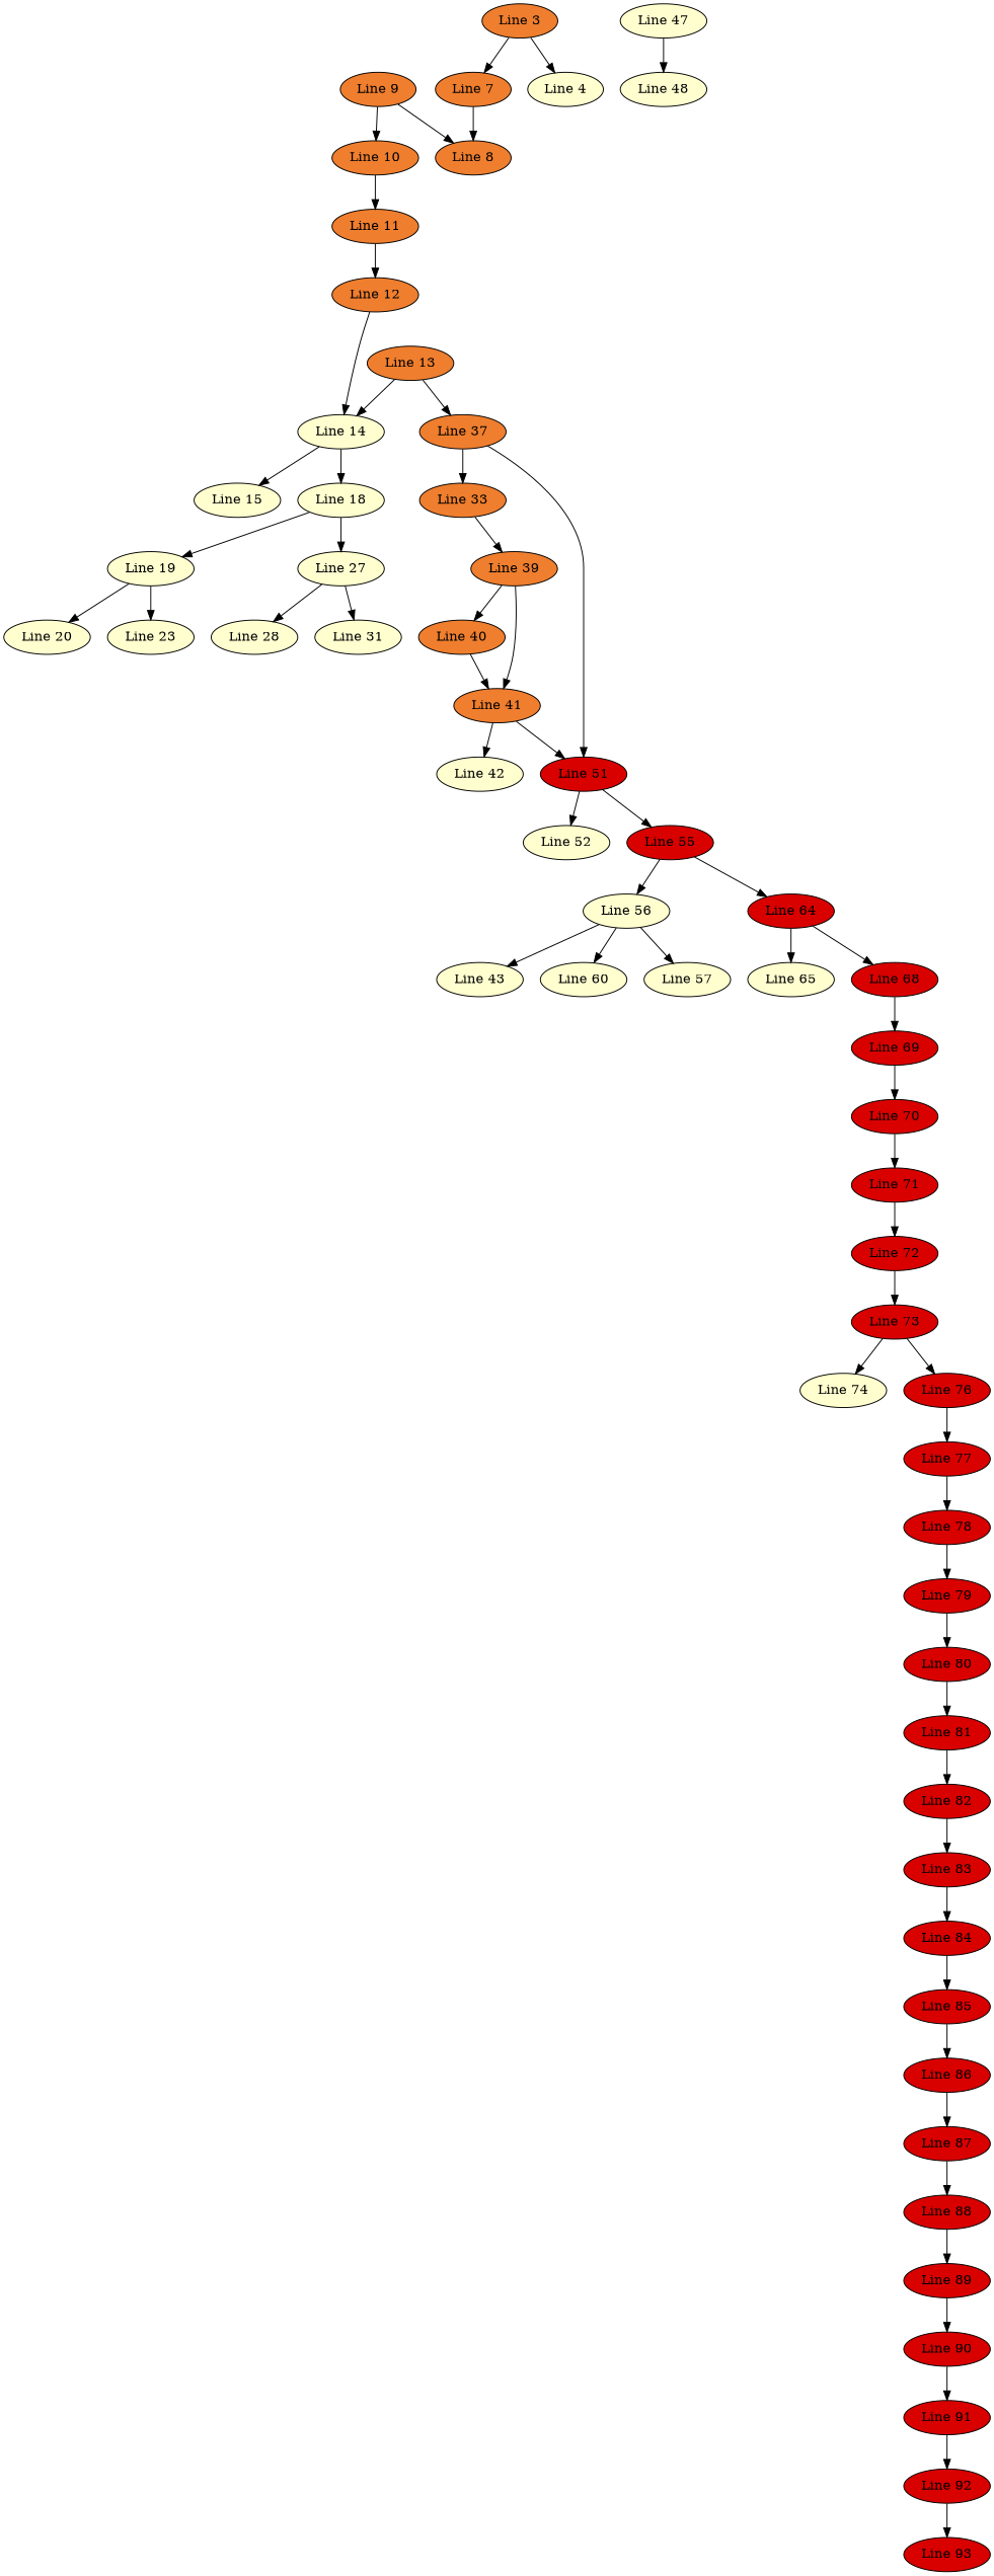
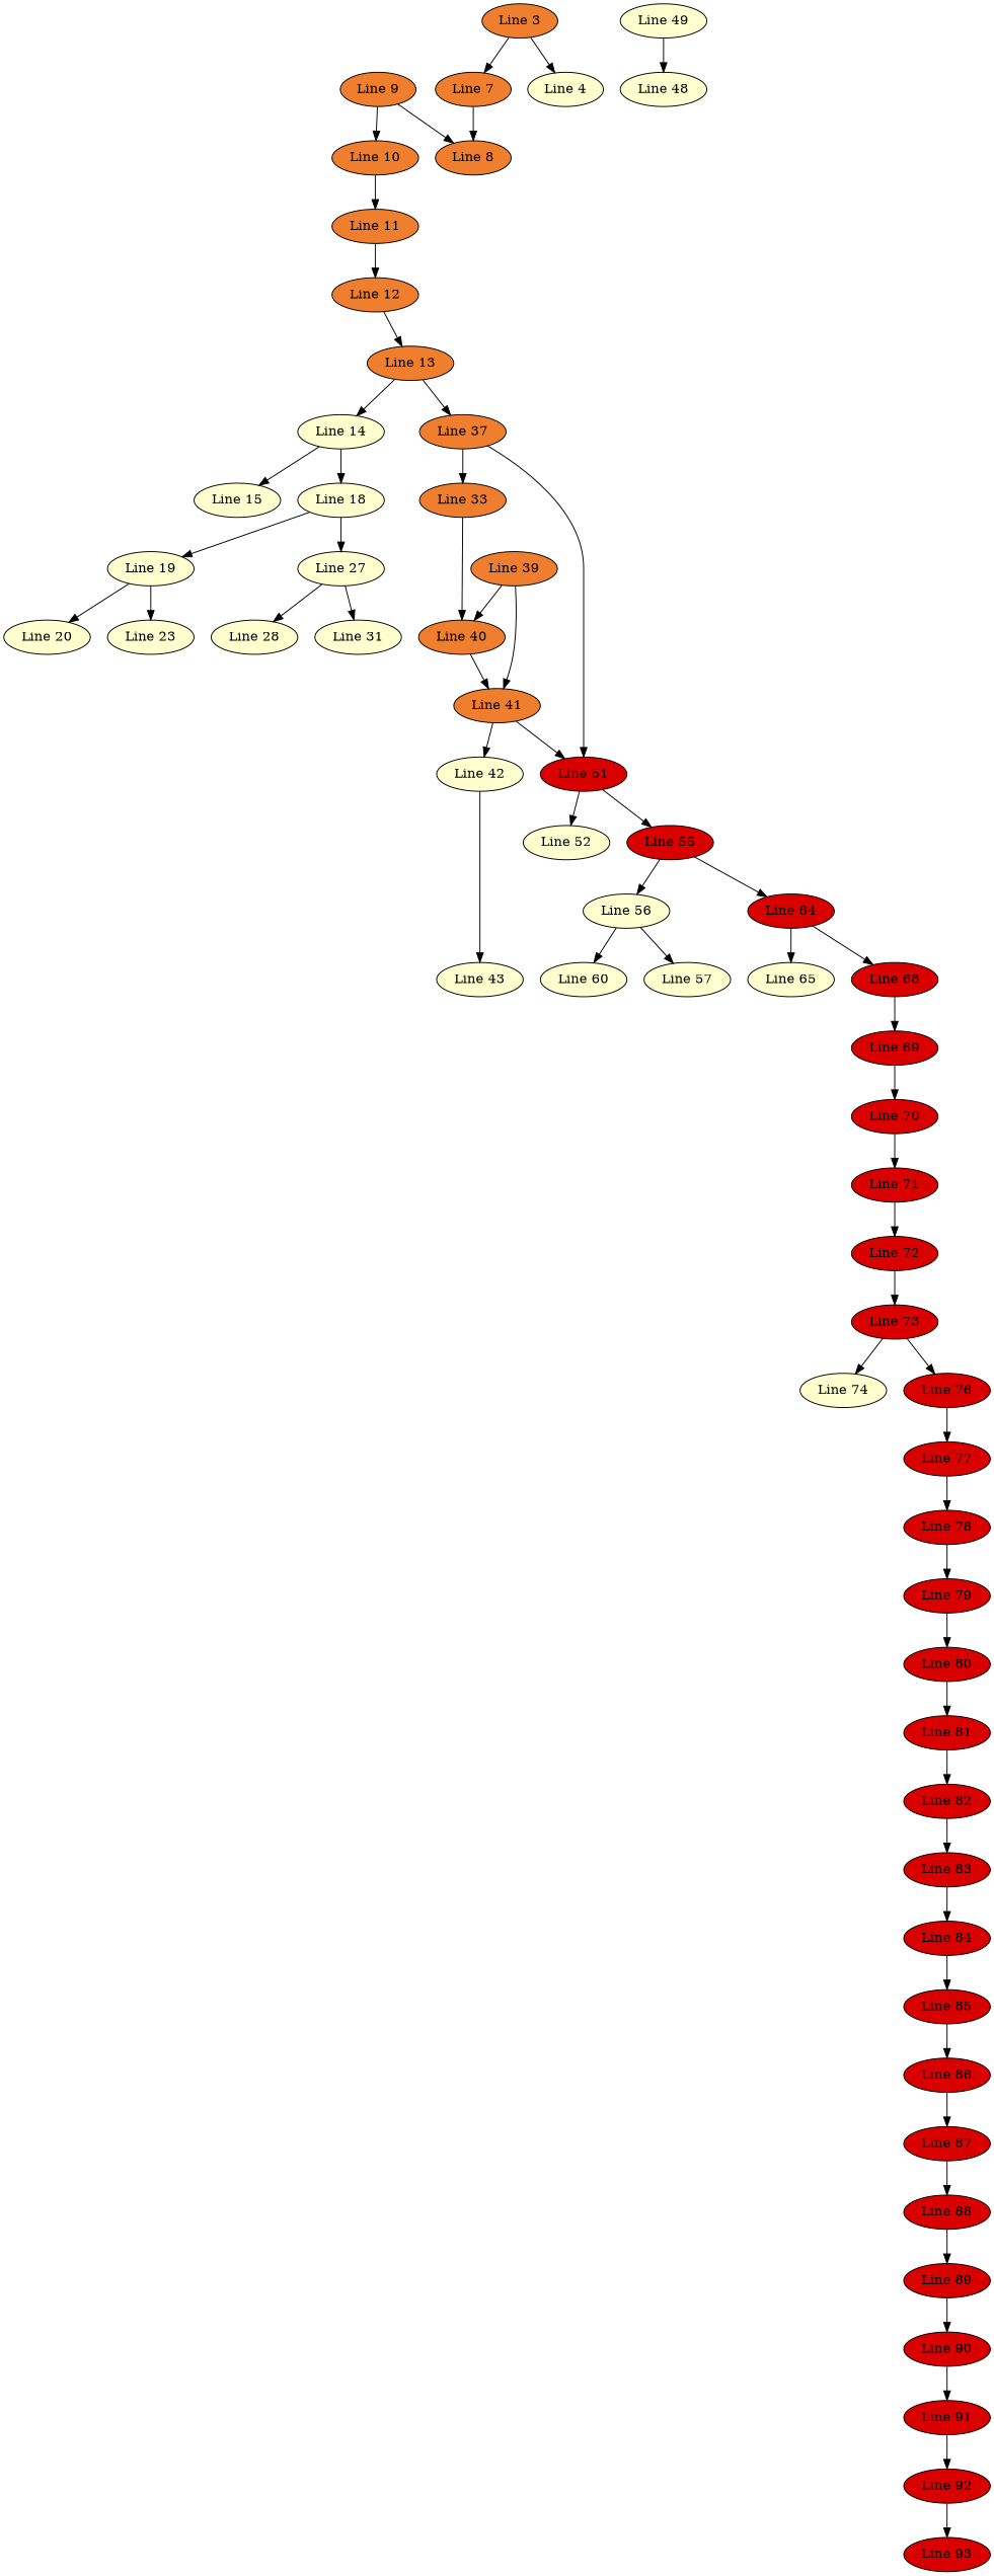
  strict digraph {
    node [fillcolor="#d90000" shape=ellipse style=filled]
    n1 [fillcolor="#ef7e2e" label="Line 10"]
    n2 [fillcolor="#ef7e2e" label="Line 11"]
    n3 [fillcolor="#ef7e2e" label="Line 12"]
    n4 [fillcolor="#ef7e2e" label="Line 13"]
    n5 [fillcolor="#fffecf" label="Line 14"]
    n6 [fillcolor="#ef7e2e" label="Line 37"]
    n7 [fillcolor="#fffecf" label="Line 15"]
    n8 [fillcolor="#fffecf" label="Line 18"]
    n9 [fillcolor="#ef7e2e" label="Line 33"]
    n10 [label="Line 51"]
    n11 [fillcolor="#fffecf" label="Line 19"]
    n12 [fillcolor="#fffecf" label="Line 27"]
    n13 [fillcolor="#fffecf" label="Line 20"]
    n14 [fillcolor="#fffecf" label="Line 23"]
    n15 [fillcolor="#fffecf" label="Line 28"]
    n16 [fillcolor="#fffecf" label="Line 31"]
    n17 [fillcolor="#ef7e2e" label="Line 39"]
    n18 [fillcolor="#fffecf" label="Line 52"]
    n19 [label="Line 55"]
    n20 [fillcolor="#ef7e2e" label="Line 40"]
    n21 [fillcolor="#ef7e2e" label="Line 41"]
-   n22 [fillcolor="#fffecf" label="Line 47"]
+   n22 [fillcolor="#fffecf" label="Line 49"]
    n23 [fillcolor="#fffecf" label="Line 48"]
    n24 [fillcolor="#ef7e2e" label="Line 3"]
    n25 [fillcolor="#fffecf" label="Line 4"]
    n26 [fillcolor="#ef7e2e" label="Line 7"]
    n27 [fillcolor="#ef7e2e" label="Line 8"]
    n28 [fillcolor="#fffecf" label="Line 42"]
    n29 [fillcolor="#fffecf" label="Line 43"]
    n30 [fillcolor="#fffecf" label="Line 56"]
    n31 [label="Line 64"]
    n32 [fillcolor="#fffecf" label="Line 57"]
    n33 [fillcolor="#fffecf" label="Line 60"]
    n34 [fillcolor="#fffecf" label="Line 65"]
    n35 [label="Line 68"]
    n36 [label="Line 69"]
    n37 [label="Line 70"]
    n38 [label="Line 71"]
    n39 [label="Line 72"]
    n40 [label="Line 73"]
    n41 [fillcolor="#fffecf" label="Line 74"]
    n42 [label="Line 76"]
    n43 [label="Line 77"]
    n44 [label="Line 78"]
    n45 [label="Line 79"]
    n46 [label="Line 80"]
    n47 [label="Line 81"]
    n48 [label="Line 82"]
    n49 [label="Line 83"]
    n50 [label="Line 84"]
    n51 [label="Line 85"]
    n52 [label="Line 86"]
    n53 [label="Line 87"]
    n54 [label="Line 88"]
    n55 [label="Line 89"]
    n56 [label="Line 90"]
    n57 [label="Line 91"]
    n58 [fillcolor="#ef7e2e" label="Line 9"]
    n59 [label="Line 92"]
    n60 [label="Line 93"]
    n1 -> n2
    n2 -> n3
-   n3 -> n5
+   n3 -> n4
    n4 -> n5
    n4 -> n6
    n5 -> n7
    n5 -> n8
    n6 -> n9
    n6 -> n10
    n8 -> n11
    n8 -> n12
-   n9 -> n17
+   n9 -> n20
    n10 -> n18
    n10 -> n19
    n11 -> n13
    n11 -> n14
    n12 -> n15
    n12 -> n16
    n17 -> n20
    n17 -> n21
    n19 -> n30
    n19 -> n31
    n20 -> n21
    n21 -> n10
    n21 -> n28
    n22 -> n23
    n24 -> n25
    n24 -> n26
    n26 -> n27
-   n30 -> n29
+   n28 -> n29
    n30 -> n32
    n30 -> n33
    n31 -> n34
    n31 -> n35
    n35 -> n36
    n36 -> n37
    n37 -> n38
    n38 -> n39
    n39 -> n40
    n40 -> n41
    n40 -> n42
    n42 -> n43
    n43 -> n44
    n44 -> n45
    n45 -> n46
    n46 -> n47
    n47 -> n48
    n48 -> n49
    n49 -> n50
    n50 -> n51
    n51 -> n52
    n52 -> n53
    n53 -> n54
    n54 -> n55
    n55 -> n56
    n56 -> n57
    n57 -> n59
    n58 -> n1
    n58 -> n27
    n59 -> n60
  }
